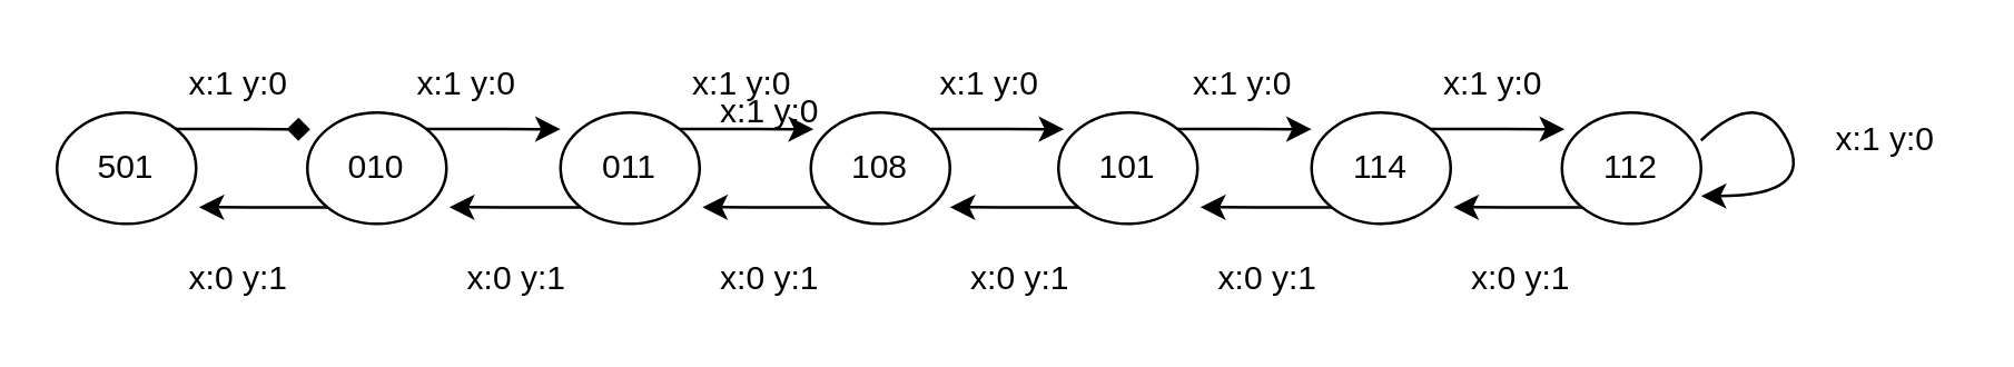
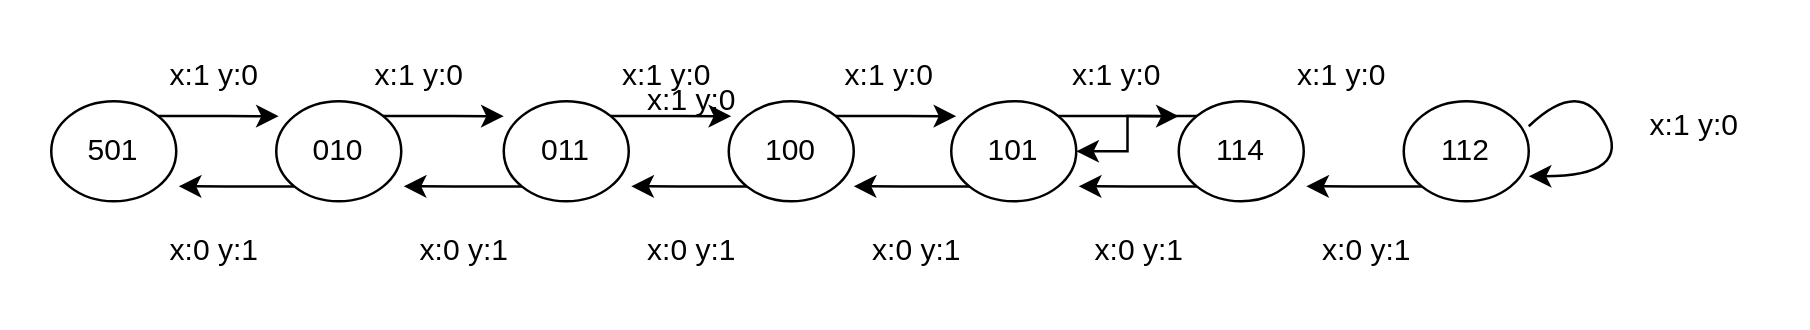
  <mxCell id="0" />
  <mxCell id="1" parent="0" />
- <mxCell id="2" style="edgeStyle=orthogonalEdgeStyle;rounded=0;orthogonalLoop=1;jettySize=auto;html=1;exitX=1;exitY=0;exitDx=0;exitDy=0;entryX=0.02;entryY=0.15;entryDx=0;entryDy=0;entryPerimeter=0;endArrow=diamond;" edge="1" parent="1" source="3" target="6"><mxGeometry relative="1" as="geometry" /></mxCell>
+ <mxCell id="2" style="edgeStyle=orthogonalEdgeStyle;rounded=0;orthogonalLoop=1;jettySize=auto;html=1;exitX=1;exitY=0;exitDx=0;exitDy=0;entryX=0.02;entryY=0.15;entryDx=0;entryDy=0;entryPerimeter=0;" edge="1" parent="1" source="3" target="6"><mxGeometry relative="1" as="geometry" /></mxCell>
  <mxCell id="3" value="501" style="ellipse;whiteSpace=wrap;html=1;" vertex="1" parent="1"><mxGeometry x="20" y="40" width="50" height="40" as="geometry" /></mxCell>
  <mxCell id="4" style="edgeStyle=orthogonalEdgeStyle;rounded=0;orthogonalLoop=1;jettySize=auto;html=1;exitX=0;exitY=1;exitDx=0;exitDy=0;" edge="1" parent="1" source="6"><mxGeometry relative="1" as="geometry"><mxPoint x="71" y="74" as="targetPoint" /></mxGeometry></mxCell>
  <mxCell id="5" style="edgeStyle=orthogonalEdgeStyle;rounded=0;orthogonalLoop=1;jettySize=auto;html=1;exitX=1;exitY=0;exitDx=0;exitDy=0;" edge="1" parent="1" source="6"><mxGeometry relative="1" as="geometry"><mxPoint x="201" y="46" as="targetPoint" /></mxGeometry></mxCell>
  <mxCell id="6" value="010" style="ellipse;whiteSpace=wrap;html=1;" vertex="1" parent="1"><mxGeometry x="110" y="40" width="50" height="40" as="geometry" /></mxCell>
  <mxCell id="7" style="edgeStyle=orthogonalEdgeStyle;rounded=0;orthogonalLoop=1;jettySize=auto;html=1;exitX=1;exitY=0;exitDx=0;exitDy=0;entryX=0.02;entryY=0.15;entryDx=0;entryDy=0;entryPerimeter=0;" edge="1" source="9" target="12" parent="1"><mxGeometry relative="1" as="geometry" /></mxCell>
  <mxCell id="8" style="edgeStyle=orthogonalEdgeStyle;rounded=0;orthogonalLoop=1;jettySize=auto;html=1;exitX=0;exitY=1;exitDx=0;exitDy=0;" edge="1" parent="1" source="9"><mxGeometry relative="1" as="geometry"><mxPoint x="161" y="74" as="targetPoint" /></mxGeometry></mxCell>
  <mxCell id="9" value="011" style="ellipse;whiteSpace=wrap;html=1;" vertex="1" parent="1"><mxGeometry x="201" y="40" width="50" height="40" as="geometry" /></mxCell>
  <mxCell id="10" style="edgeStyle=orthogonalEdgeStyle;rounded=0;orthogonalLoop=1;jettySize=auto;html=1;exitX=0;exitY=1;exitDx=0;exitDy=0;" edge="1" source="12" parent="1"><mxGeometry relative="1" as="geometry"><mxPoint x="252" y="74" as="targetPoint" /></mxGeometry></mxCell>
  <mxCell id="11" style="edgeStyle=orthogonalEdgeStyle;rounded=0;orthogonalLoop=1;jettySize=auto;html=1;exitX=1;exitY=0;exitDx=0;exitDy=0;" edge="1" source="12" parent="1"><mxGeometry relative="1" as="geometry"><mxPoint x="382" y="46" as="targetPoint" /></mxGeometry></mxCell>
- <mxCell id="12" value="108" style="ellipse;whiteSpace=wrap;html=1;" vertex="1" parent="1"><mxGeometry x="291" y="40" width="50" height="40" as="geometry" /></mxCell>
+ <mxCell id="12" value="100" style="ellipse;whiteSpace=wrap;html=1;" vertex="1" parent="1"><mxGeometry x="291" y="40" width="50" height="40" as="geometry" /></mxCell>
  <mxCell id="13" style="edgeStyle=orthogonalEdgeStyle;rounded=0;orthogonalLoop=1;jettySize=auto;html=1;exitX=1;exitY=0;exitDx=0;exitDy=0;" edge="1" source="14" parent="1"><mxGeometry relative="1" as="geometry"><mxPoint x="471" y="46" as="targetPoint" /></mxGeometry></mxCell>
  <mxCell id="14" value="101" style="ellipse;whiteSpace=wrap;html=1;" vertex="1" parent="1"><mxGeometry x="380" y="40" width="50" height="40" as="geometry" /></mxCell>
- <mxCell id="15" style="edgeStyle=orthogonalEdgeStyle;rounded=0;orthogonalLoop=1;jettySize=auto;html=1;exitX=1;exitY=0;exitDx=0;exitDy=0;entryX=0.02;entryY=0.15;entryDx=0;entryDy=0;entryPerimeter=0;" edge="1" source="17" target="19" parent="1"><mxGeometry relative="1" as="geometry" /></mxCell>
+ <mxCell id="15" style="edgeStyle=orthogonalEdgeStyle;rounded=0;orthogonalLoop=1;jettySize=auto;html=1;exitX=1;exitY=0;exitDx=0;exitDy=0;" edge="1" source="17" target="14" parent="1"><mxGeometry relative="1" as="geometry" /></mxCell>
  <mxCell id="16" style="edgeStyle=orthogonalEdgeStyle;rounded=0;orthogonalLoop=1;jettySize=auto;html=1;exitX=0;exitY=1;exitDx=0;exitDy=0;" edge="1" source="17" parent="1"><mxGeometry relative="1" as="geometry"><mxPoint x="431" y="74" as="targetPoint" /></mxGeometry></mxCell>
  <mxCell id="17" value="114" style="ellipse;whiteSpace=wrap;html=1;" vertex="1" parent="1"><mxGeometry x="471" y="40" width="50" height="40" as="geometry" /></mxCell>
  <mxCell id="18" style="edgeStyle=orthogonalEdgeStyle;rounded=0;orthogonalLoop=1;jettySize=auto;html=1;exitX=0;exitY=1;exitDx=0;exitDy=0;" edge="1" source="19" parent="1"><mxGeometry relative="1" as="geometry"><mxPoint x="522" y="74" as="targetPoint" /></mxGeometry></mxCell>
  <mxCell id="19" value="112" style="ellipse;whiteSpace=wrap;html=1;" vertex="1" parent="1"><mxGeometry x="561" y="40" width="50" height="40" as="geometry" /></mxCell>
  <mxCell id="20" style="edgeStyle=orthogonalEdgeStyle;rounded=0;orthogonalLoop=1;jettySize=auto;html=1;exitX=0;exitY=1;exitDx=0;exitDy=0;" edge="1" source="14" parent="1"><mxGeometry relative="1" as="geometry"><mxPoint x="341" y="74" as="targetPoint" /></mxGeometry></mxCell>
  <mxCell id="21" value="x:1 y:0" style="text;html=1;resizable=0;autosize=1;align=center;verticalAlign=middle;points=[];fillColor=none;strokeColor=none;rounded=0;shadow=0;sketch=0;" vertex="1" parent="1"><mxGeometry x="60" y="20" width="50" height="20" as="geometry" /></mxCell>
  <mxCell id="22" value="x:1 y:0" style="text;html=1;resizable=0;autosize=1;align=center;verticalAlign=middle;points=[];fillColor=none;strokeColor=none;rounded=0;shadow=0;sketch=0;" vertex="1" parent="1"><mxGeometry x="142" y="20" width="50" height="20" as="geometry" /></mxCell>
  <mxCell id="23" value="x:1 y:0" style="text;html=1;resizable=0;autosize=1;align=center;verticalAlign=middle;points=[];fillColor=none;strokeColor=none;rounded=0;shadow=0;sketch=0;" vertex="1" parent="1"><mxGeometry x="241" y="20" width="50" height="20" as="geometry" /></mxCell>
  <mxCell id="24" value="x:1 y:0" style="text;html=1;resizable=0;autosize=1;align=center;verticalAlign=middle;points=[];fillColor=none;strokeColor=none;rounded=0;shadow=0;sketch=0;" vertex="1" parent="1"><mxGeometry x="251" y="30" width="50" height="20" as="geometry" /></mxCell>
  <mxCell id="25" value="x:1 y:0" style="text;html=1;resizable=0;autosize=1;align=center;verticalAlign=middle;points=[];fillColor=none;strokeColor=none;rounded=0;shadow=0;sketch=0;" vertex="1" parent="1"><mxGeometry x="330" y="20" width="50" height="20" as="geometry" /></mxCell>
  <mxCell id="26" value="x:1 y:0" style="text;html=1;resizable=0;autosize=1;align=center;verticalAlign=middle;points=[];fillColor=none;strokeColor=none;rounded=0;shadow=0;sketch=0;" vertex="1" parent="1"><mxGeometry x="421" y="20" width="50" height="20" as="geometry" /></mxCell>
  <mxCell id="27" value="x:1 y:0" style="text;html=1;resizable=0;autosize=1;align=center;verticalAlign=middle;points=[];fillColor=none;strokeColor=none;rounded=0;shadow=0;sketch=0;" vertex="1" parent="1"><mxGeometry x="511" y="20" width="50" height="20" as="geometry" /></mxCell>
  <mxCell id="28" value="x:0 y:1" style="text;html=1;resizable=0;autosize=1;align=center;verticalAlign=middle;points=[];fillColor=none;strokeColor=none;rounded=0;shadow=0;sketch=0;" vertex="1" parent="1"><mxGeometry x="521" y="90" width="50" height="20" as="geometry" /></mxCell>
  <mxCell id="29" value="x:0 y:1" style="text;html=1;resizable=0;autosize=1;align=center;verticalAlign=middle;points=[];fillColor=none;strokeColor=none;rounded=0;shadow=0;sketch=0;" vertex="1" parent="1"><mxGeometry x="430" y="90" width="50" height="20" as="geometry" /></mxCell>
  <mxCell id="30" value="x:0 y:1" style="text;html=1;resizable=0;autosize=1;align=center;verticalAlign=middle;points=[];fillColor=none;strokeColor=none;rounded=0;shadow=0;sketch=0;" vertex="1" parent="1"><mxGeometry x="341" y="90" width="50" height="20" as="geometry" /></mxCell>
  <mxCell id="31" value="x:0 y:1" style="text;html=1;resizable=0;autosize=1;align=center;verticalAlign=middle;points=[];fillColor=none;strokeColor=none;rounded=0;shadow=0;sketch=0;" vertex="1" parent="1"><mxGeometry x="251" y="90" width="50" height="20" as="geometry" /></mxCell>
  <mxCell id="32" value="x:0 y:1" style="text;html=1;resizable=0;autosize=1;align=center;verticalAlign=middle;points=[];fillColor=none;strokeColor=none;rounded=0;shadow=0;sketch=0;" vertex="1" parent="1"><mxGeometry x="160" y="90" width="50" height="20" as="geometry" /></mxCell>
  <mxCell id="33" value="x:0 y:1" style="text;html=1;resizable=0;autosize=1;align=center;verticalAlign=middle;points=[];fillColor=none;strokeColor=none;rounded=0;shadow=0;sketch=0;" vertex="1" parent="1"><mxGeometry x="60" y="90" width="50" height="20" as="geometry" /></mxCell>
  <mxCell id="34" value="" style="curved=1;endArrow=classic;html=1;" edge="1" parent="1"><mxGeometry width="50" height="50" relative="1" as="geometry"><mxPoint x="611" y="50" as="sourcePoint" /><mxPoint x="611" y="70" as="targetPoint" /><Array as="points"><mxPoint x="632" y="30" /><mxPoint x="652" y="70" /></Array></mxGeometry></mxCell>
  <mxCell id="35" value="x:1 y:0" style="text;html=1;resizable=0;autosize=1;align=center;verticalAlign=middle;points=[];fillColor=none;strokeColor=none;rounded=0;shadow=0;sketch=0;" vertex="1" parent="1"><mxGeometry x="652" y="40" width="50" height="20" as="geometry" /></mxCell>
